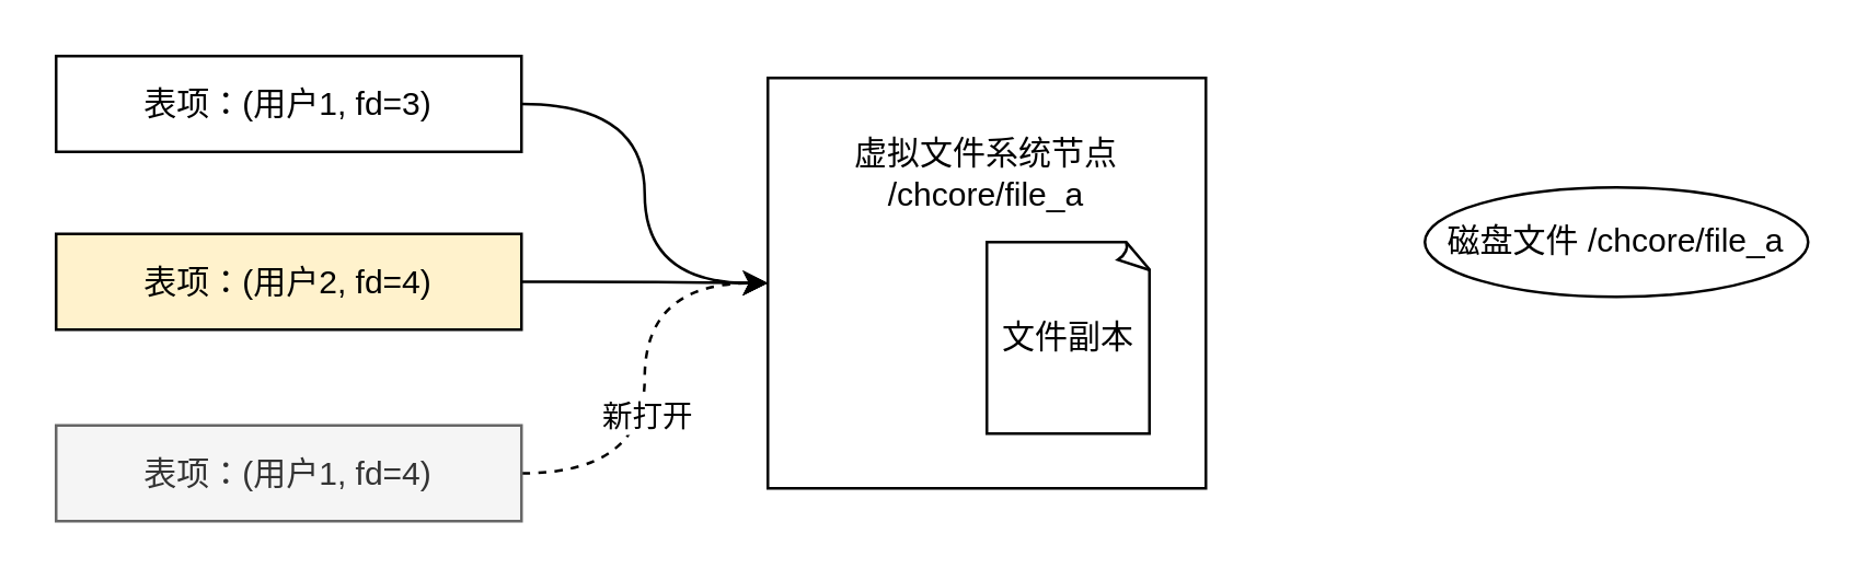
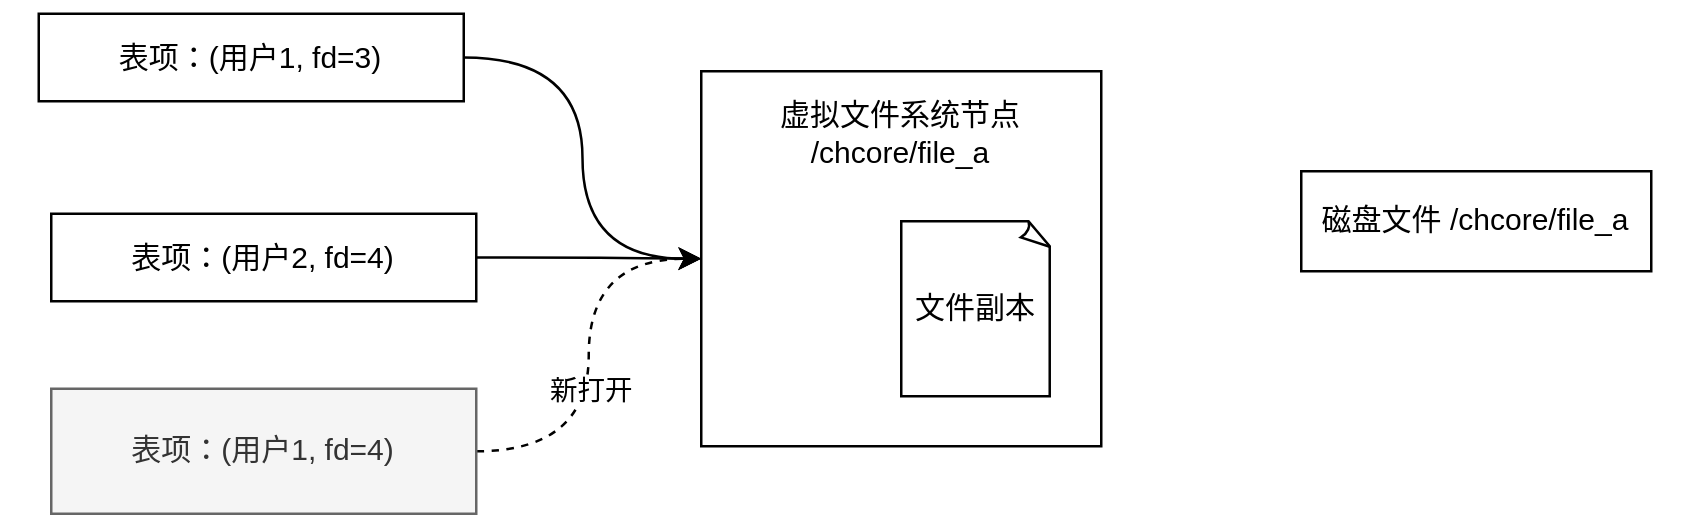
  <mxCell id="0" />
  <mxCell id="1" parent="0" />
- <mxCell id="2" value="磁盘文件 /chcore/file_a" style="ellipse;whiteSpace=wrap;html=1;" vertex="1" parent="1"><mxGeometry x="520" y="68" width="140" height="40" as="geometry" /></mxCell>
+ <mxCell id="2" value="磁盘文件 /chcore/file_a" style="rounded=0;whiteSpace=wrap;html=1;" vertex="1" parent="1"><mxGeometry x="520" y="68" width="140" height="40" as="geometry" /></mxCell>
  <mxCell id="3" value="" style="rounded=0;whiteSpace=wrap;html=1;" vertex="1" parent="1"><mxGeometry x="280" y="28" width="160" height="150" as="geometry" /></mxCell>
  <mxCell id="4" value="文件副本" style="whiteSpace=wrap;html=1;shape=mxgraph.basic.document" vertex="1" parent="1"><mxGeometry x="360" y="88" width="60" height="70" as="geometry" /></mxCell>
- <mxCell id="5" value="虚拟文件系统节点&lt;br&gt;/chcore/file_a" style="text;html=1;strokeColor=none;fillColor=none;align=center;verticalAlign=middle;whiteSpace=wrap;rounded=0;" vertex="1" parent="1"><mxGeometry x="305" y="48" width="110" height="30" as="geometry" /></mxCell>
+ <mxCell id="5" value="虚拟文件系统节点&lt;br&gt;/chcore/file_a" style="text;html=1;strokeColor=none;fillColor=none;align=center;verticalAlign=middle;whiteSpace=wrap;rounded=0;" vertex="1" parent="1"><mxGeometry x="305" y="38" width="110" height="30" as="geometry" /></mxCell>
  <mxCell id="6" style="edgeStyle=orthogonalEdgeStyle;curved=1;rounded=0;orthogonalLoop=1;jettySize=auto;html=1;exitX=1;exitY=0.5;exitDx=0;exitDy=0;entryX=0;entryY=0.5;entryDx=0;entryDy=0;" edge="1" parent="1" source="7" target="3"><mxGeometry relative="1" as="geometry" /></mxCell>
- <mxCell id="7" value="表项：(用户1, fd=3)" style="rounded=0;whiteSpace=wrap;html=1;" vertex="1" parent="1"><mxGeometry x="20" y="20" width="170" height="35" as="geometry" /></mxCell>
+ <mxCell id="7" value="表项：(用户1, fd=3)" style="rounded=0;whiteSpace=wrap;html=1;" vertex="1" parent="1"><mxGeometry x="15" y="5" width="170" height="35" as="geometry" /></mxCell>
  <mxCell id="8" style="edgeStyle=orthogonalEdgeStyle;curved=1;rounded=0;orthogonalLoop=1;jettySize=auto;html=1;exitX=1;exitY=0.5;exitDx=0;exitDy=0;entryX=0;entryY=0.5;entryDx=0;entryDy=0;" edge="1" parent="1" source="9" target="3"><mxGeometry relative="1" as="geometry" /></mxCell>
- <mxCell id="9" value="表项：(用户2, fd=4)" style="rounded=0;whiteSpace=wrap;html=1;fillColor=#fff2cc;" vertex="1" parent="1"><mxGeometry x="20" y="85" width="170" height="35" as="geometry" /></mxCell>
+ <mxCell id="9" value="表项：(用户2, fd=4)" style="rounded=0;whiteSpace=wrap;html=1;" vertex="1" parent="1"><mxGeometry x="20" y="85" width="170" height="35" as="geometry" /></mxCell>
  <mxCell id="10" style="edgeStyle=orthogonalEdgeStyle;curved=1;rounded=0;orthogonalLoop=1;jettySize=auto;html=1;exitX=1;exitY=0.5;exitDx=0;exitDy=0;entryX=0;entryY=0.5;entryDx=0;entryDy=0;dashed=1;" edge="1" parent="1" source="12" target="3"><mxGeometry relative="1" as="geometry" /></mxCell>
  <mxCell id="11" value="新打开" style="edgeLabel;html=1;align=center;verticalAlign=middle;resizable=0;points=[];" vertex="1" connectable="0" parent="10"><mxGeometry x="-0.154" relative="1" as="geometry"><mxPoint y="1" as="offset" /></mxGeometry></mxCell>
- <mxCell id="12" value="表项：(用户1, fd=4)" style="rounded=0;whiteSpace=wrap;html=1;fillColor=#f5f5f5;fontColor=#333333;strokeColor=#666666;" vertex="1" parent="1"><mxGeometry x="20" y="155" width="170" height="35" as="geometry" /></mxCell>
+ <mxCell id="12" value="表项：(用户1, fd=4)" style="rounded=0;whiteSpace=wrap;html=1;fillColor=#f5f5f5;fontColor=#333333;strokeColor=#666666;" vertex="1" parent="1"><mxGeometry x="20" y="155" width="170" height="50" as="geometry" /></mxCell>
